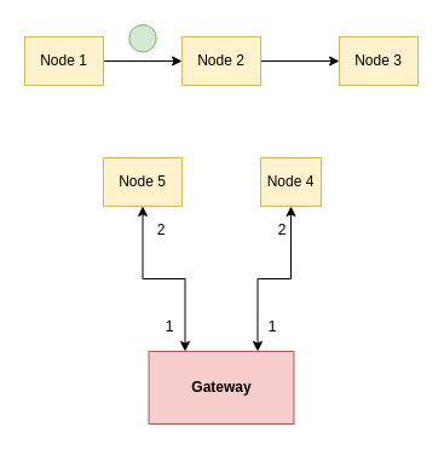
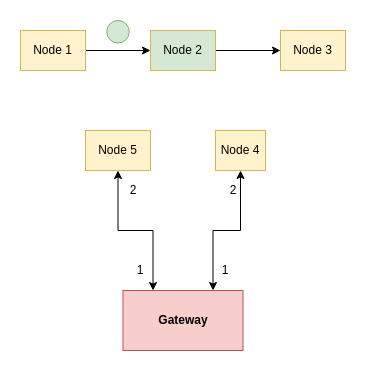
  <mxCell id="0" />
  <mxCell id="1" parent="0" />
  <mxCell id="2" style="edgeStyle=orthogonalEdgeStyle;rounded=0;orthogonalLoop=1;jettySize=auto;html=1;exitX=1;exitY=0.5;exitDx=0;exitDy=0;" parent="1" source="3" target="5" edge="1"><mxGeometry relative="1" as="geometry" /></mxCell>
  <mxCell id="3" value="Node 1" style="rounded=0;whiteSpace=wrap;html=1;fillColor=#fff2cc;strokeColor=#d6b656;" parent="1" vertex="1"><mxGeometry x="20" y="30" width="65" height="40" as="geometry" /></mxCell>
  <mxCell id="4" style="edgeStyle=orthogonalEdgeStyle;rounded=0;orthogonalLoop=1;jettySize=auto;html=1;exitX=1;exitY=0.5;exitDx=0;exitDy=0;" parent="1" source="5" target="6" edge="1"><mxGeometry relative="1" as="geometry" /></mxCell>
- <mxCell id="5" value="Node 2" style="rounded=0;whiteSpace=wrap;html=1;fillColor=#fff2cc;strokeColor=#d6b656;" parent="1" vertex="1"><mxGeometry x="150" y="30" width="65" height="40" as="geometry" /></mxCell>
+ <mxCell id="5" value="Node 2" style="rounded=0;whiteSpace=wrap;html=1;fillColor=#d5e8d4;strokeColor=#d6b656;" parent="1" vertex="1"><mxGeometry x="150" y="30" width="65" height="40" as="geometry" /></mxCell>
  <mxCell id="6" value="Node 3" style="rounded=0;whiteSpace=wrap;html=1;fillColor=#fff2cc;strokeColor=#d6b656;" parent="1" vertex="1"><mxGeometry x="280" y="30" width="65" height="40" as="geometry" /></mxCell>
  <mxCell id="7" style="edgeStyle=orthogonalEdgeStyle;rounded=0;orthogonalLoop=1;jettySize=auto;html=1;exitX=0.5;exitY=1;exitDx=0;exitDy=0;entryX=0.75;entryY=0;entryDx=0;entryDy=0;startArrow=classic;startFill=1;" parent="1" source="8" target="9" edge="1"><mxGeometry relative="1" as="geometry" /></mxCell>
  <mxCell id="8" value="Node 4" style="rounded=0;whiteSpace=wrap;html=1;fillColor=#fff2cc;strokeColor=#d6b656;" parent="1" vertex="1"><mxGeometry x="215" y="130" width="50" height="40" as="geometry" /></mxCell>
  <mxCell id="9" value="Gateway" style="rounded=0;whiteSpace=wrap;html=1;fontStyle=1;fillColor=#f8cecc;strokeColor=#b85450;" parent="1" vertex="1"><mxGeometry x="122.5" y="290" width="120" height="60" as="geometry" /></mxCell>
  <mxCell id="10" style="edgeStyle=orthogonalEdgeStyle;rounded=0;orthogonalLoop=1;jettySize=auto;html=1;exitX=0.5;exitY=1;exitDx=0;exitDy=0;entryX=0.25;entryY=0;entryDx=0;entryDy=0;startArrow=classic;startFill=1;" parent="1" source="11" target="9" edge="1"><mxGeometry relative="1" as="geometry" /></mxCell>
  <mxCell id="11" value="Node 5" style="rounded=0;whiteSpace=wrap;html=1;fillColor=#fff2cc;strokeColor=#d6b656;" parent="1" vertex="1"><mxGeometry x="85" y="130" width="65" height="40" as="geometry" /></mxCell>
  <mxCell id="12" value="1" style="text;html=1;strokeColor=none;fillColor=none;align=center;verticalAlign=middle;whiteSpace=wrap;rounded=0;" parent="1" vertex="1"><mxGeometry x="130" y="260" width="20" height="20" as="geometry" /></mxCell>
  <mxCell id="13" value="1" style="text;html=1;strokeColor=none;fillColor=none;align=center;verticalAlign=middle;whiteSpace=wrap;rounded=0;" parent="1" vertex="1"><mxGeometry x="215" y="260" width="20" height="20" as="geometry" /></mxCell>
  <mxCell id="14" value="2" style="text;html=1;strokeColor=none;fillColor=none;align=center;verticalAlign=middle;whiteSpace=wrap;rounded=0;" parent="1" vertex="1"><mxGeometry x="222.5" y="180" width="20" height="20" as="geometry" /></mxCell>
  <mxCell id="15" value="2" style="text;html=1;strokeColor=none;fillColor=none;align=center;verticalAlign=middle;whiteSpace=wrap;rounded=0;" parent="1" vertex="1"><mxGeometry x="122.5" y="180" width="20" height="20" as="geometry" /></mxCell>
  <mxCell id="16" value="" style="ellipse;whiteSpace=wrap;html=1;aspect=fixed;fillColor=#d5e8d4;strokeColor=#82b366;" parent="1" vertex="1"><mxGeometry x="106.25" y="20" width="22.5" height="22.5" as="geometry" /></mxCell>
